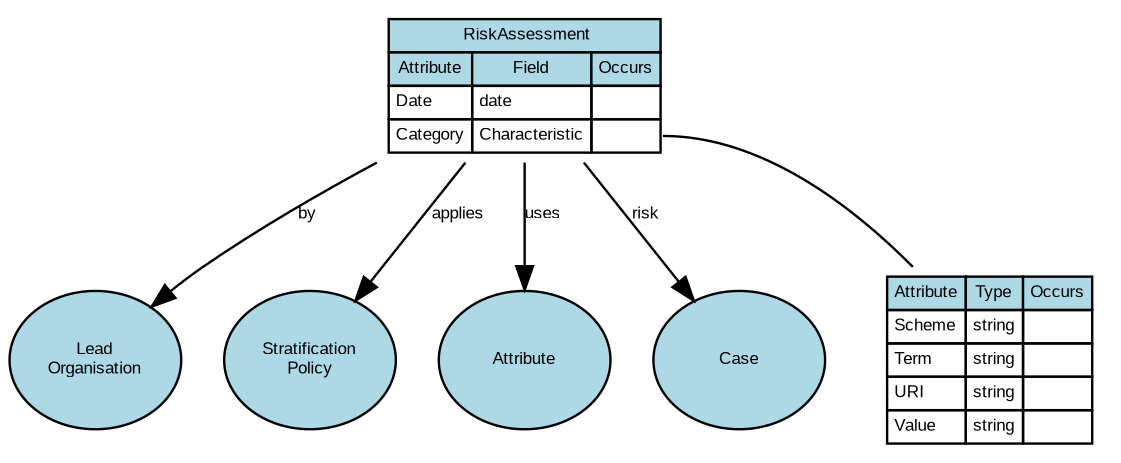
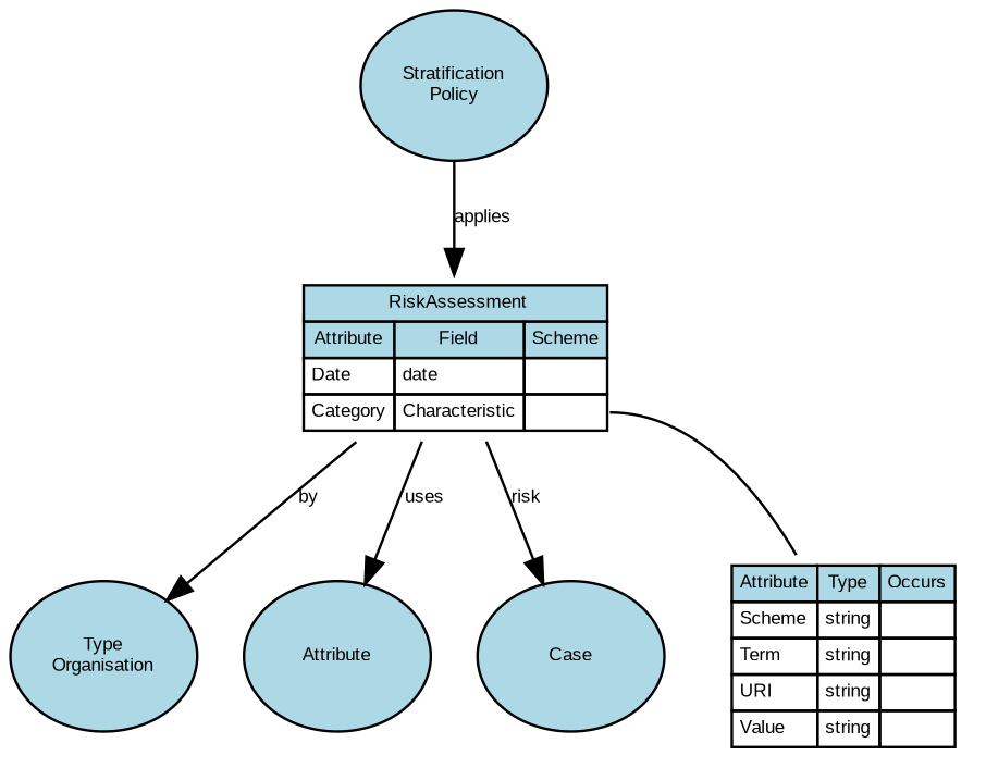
  digraph {
    fontname="Liberation Sans"
    splines=true
    node [black=black color=black fillcolor=lightblue fontname="Liberation Sans" fontsize=7 fixedsize=true style=filled]
    edge [fontname="Liberation Sans" fontsize=7 labelfontname=Arial labelfontsize=7]
    n1 [label=<<table border='0' cellborder='1' cellspacing='0'><tr><td bgcolor='lightblue'>Attribute</td><td bgcolor='lightblue'>Type</td><td bgcolor='lightblue'>Occurs</td></tr><tr><td align='left' balign='left' valign='top'>Scheme</td><td align='left' balign='left' valign='top'>string</td><td align='left' balign='left' valign='top'></td></tr><tr><td align='left' balign='left' valign='top'>Term</td><td align='left' balign='left' valign='top'>string</td><td align='left' balign='left' valign='top'></td></tr><tr><td align='left' balign='left' valign='top'>URI</td><td align='left' balign='left' valign='top'>string</td><td align='left' balign='left' valign='top'></td></tr><tr><td align='left' balign='left' valign='top'>Value</td><td align='left' balign='left' valign='top'>string</td><td align='left' balign='left' valign='top'></td></tr></table>> shape=plaintext fixedsize="" style=""]
-   n2 [label=<<table border='0' cellborder='1' cellspacing='0'><tr><td colspan='3' bgcolor='lightblue'> RiskAssessment</td></tr><tr><td bgcolor='lightblue'>Attribute</td><td bgcolor='lightblue'>Field</td><td bgcolor='lightblue'>Occurs</td></tr><tr><td align='left' balign='left' valign='top'>Date</td><td align='left' balign='left' valign='top'>date</td><td align='left' balign='left' valign='top'></td></tr><tr><td align='left' balign='left' valign='top'>Category</td><td align='left' balign='left' valign='top'>Characteristic</td><td align='left' balign='left' valign='top' port='37'></td></tr></table>> shape=plaintext fixedsize="" style=""]
-   n3 [height=0.8 label="Lead\nOrganisation" width=1.0]
+   n2 [label=<<table border='0' cellborder='1' cellspacing='0'><tr><td colspan='3' bgcolor='lightblue'> RiskAssessment</td></tr><tr><td bgcolor='lightblue'>Attribute</td><td bgcolor='lightblue'>Field</td><td bgcolor='lightblue'>Scheme</td></tr><tr><td align='left' balign='left' valign='top'>Date</td><td align='left' balign='left' valign='top'>date</td><td align='left' balign='left' valign='top'></td></tr><tr><td align='left' balign='left' valign='top'>Category</td><td align='left' balign='left' valign='top'>Characteristic</td><td align='left' balign='left' valign='top' port='37'></td></tr></table>> shape=plaintext fixedsize="" style=""]
+   n3 [height=0.8 label="Type\nOrganisation" width=1.0]
    n4 [height=0.8 label="Stratification\nPolicy" width=1.0]
    n5 [height=0.8 label=Attribute width=1.0]
    n6 [height=0.8 label=Case width=1.0]
    n2 -> n1 [dir=none tailport=37]
    n2 -> n3 [label=by]
-   n2 -> n4 [label=applies]
+   n4 -> n2 [label=applies]
    n2 -> n5 [label=uses]
    n2 -> n6 [label=risk]
  }
